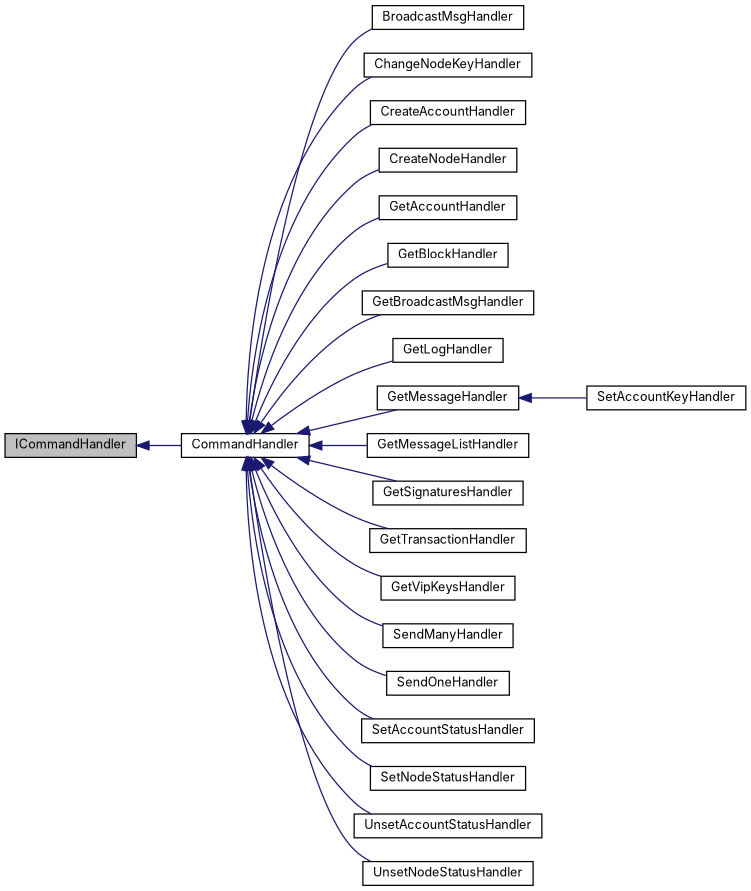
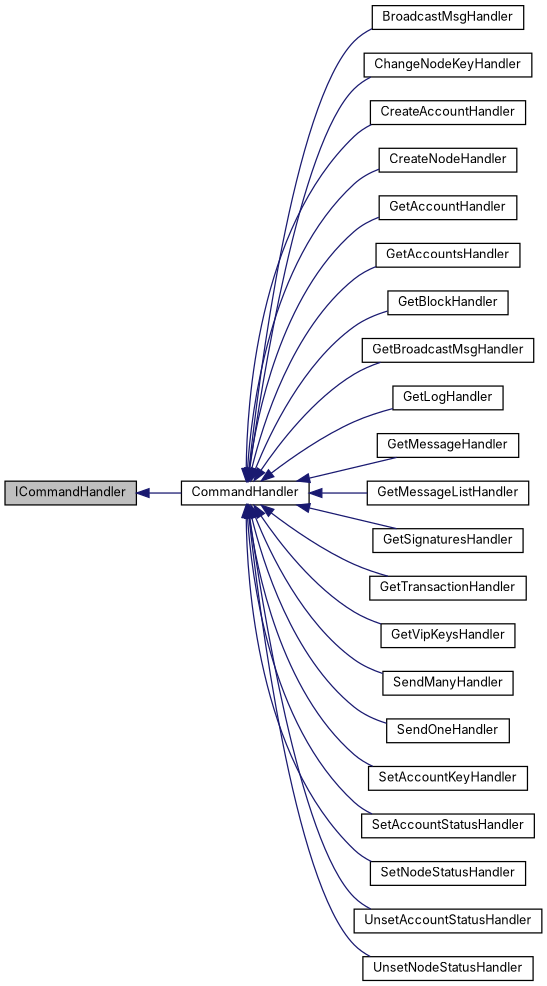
  digraph {
    fontname=Inter
    rankdir=LR
    node [color=black fillcolor=white fontname=Inter fontsize=10 shape=record style=filled]
    edge [color=midnightblue dir=back fontname=Inter fontsize=10 labelfontname=Helvetica labelfontsize=10 style=solid]
    n1 [fillcolor=grey75 fontcolor=black height=0.2 label=ICommandHandler width=0.4]
    n2 [height=0.2 label=CommandHandler width=0.4]
    n3 [height=0.2 label=BroadcastMsgHandler width=0.4]
    n4 [height=0.2 label=ChangeNodeKeyHandler width=0.4]
    n5 [height=0.2 label=CreateAccountHandler width=0.4]
    n6 [height=0.2 label=CreateNodeHandler width=0.4]
    n7 [height=0.2 label=GetAccountHandler width=0.4]
+   n8 [height=0.2 label=GetAccountsHandler width=0.4]
    n9 [height=0.2 label=GetBlockHandler width=0.4]
    n10 [height=0.2 label=GetBroadcastMsgHandler width=0.4]
    n11 [height=0.2 label=GetLogHandler width=0.4]
    n12 [height=0.2 label=GetMessageHandler width=0.4]
    n13 [height=0.2 label=GetMessageListHandler width=0.4]
    n14 [height=0.2 label=GetSignaturesHandler width=0.4]
    n15 [height=0.2 label=GetTransactionHandler width=0.4]
    n16 [height=0.2 label=GetVipKeysHandler width=0.4]
    n17 [height=0.2 label=SendManyHandler width=0.4]
    n18 [height=0.2 label=SendOneHandler width=0.4]
    n19 [height=0.2 label=SetAccountKeyHandler width=0.4]
    n20 [height=0.2 label=SetAccountStatusHandler width=0.4]
    n21 [height=0.2 label=SetNodeStatusHandler width=0.4]
    n22 [height=0.2 label=UnsetAccountStatusHandler width=0.4]
    n23 [height=0.2 label=UnsetNodeStatusHandler width=0.4]
    n1 -> n2
    n2 -> n3
    n2 -> n4
    n2 -> n5
    n2 -> n6
    n2 -> n7
+   n2 -> n8
    n2 -> n9
    n2 -> n10
    n2 -> n11
    n2 -> n12
    n2 -> n13
    n2 -> n14
    n2 -> n15
    n2 -> n16
    n2 -> n17
    n2 -> n18
-   n12 -> n19
+   n2 -> n19
    n2 -> n20
    n2 -> n21
    n2 -> n22
    n2 -> n23
  }
